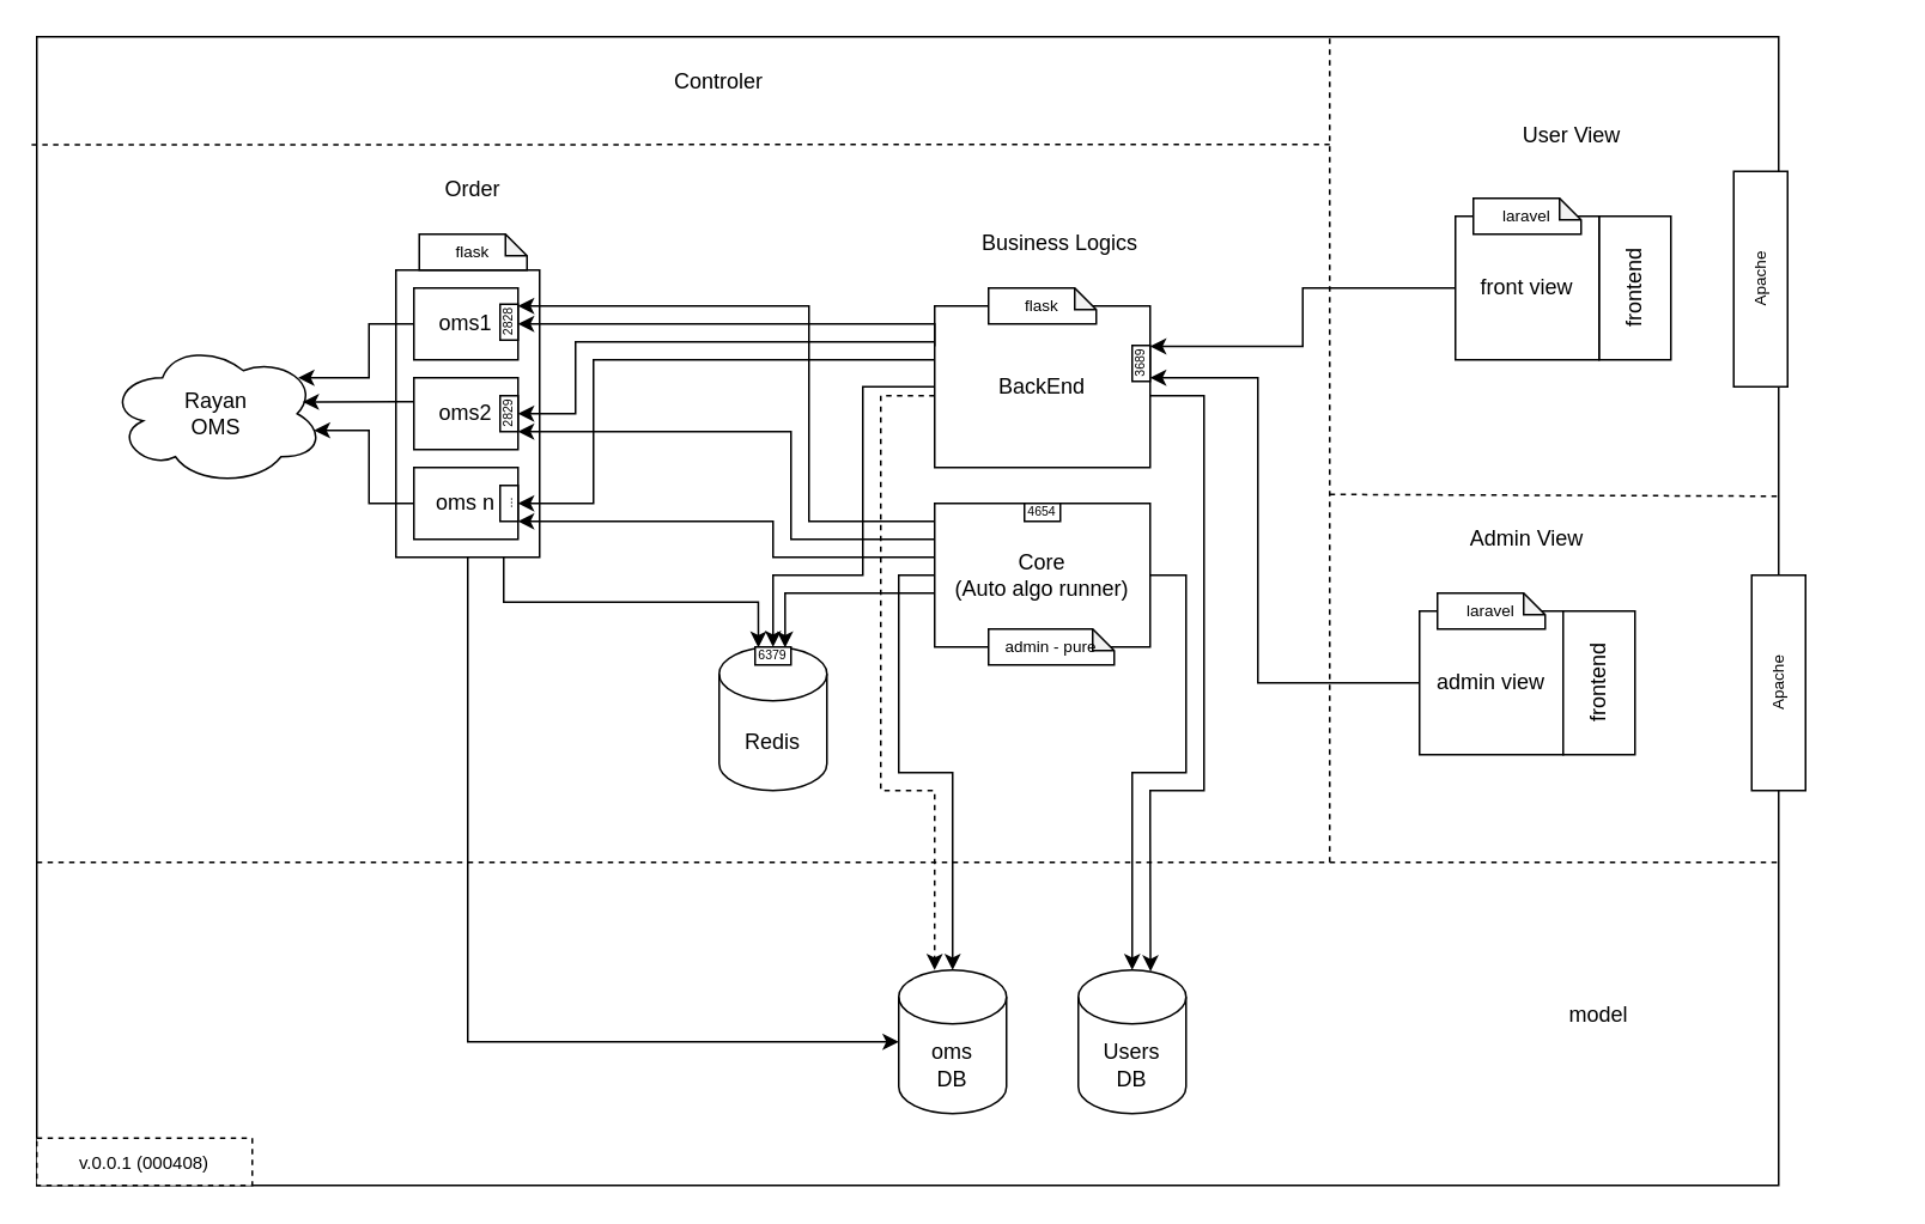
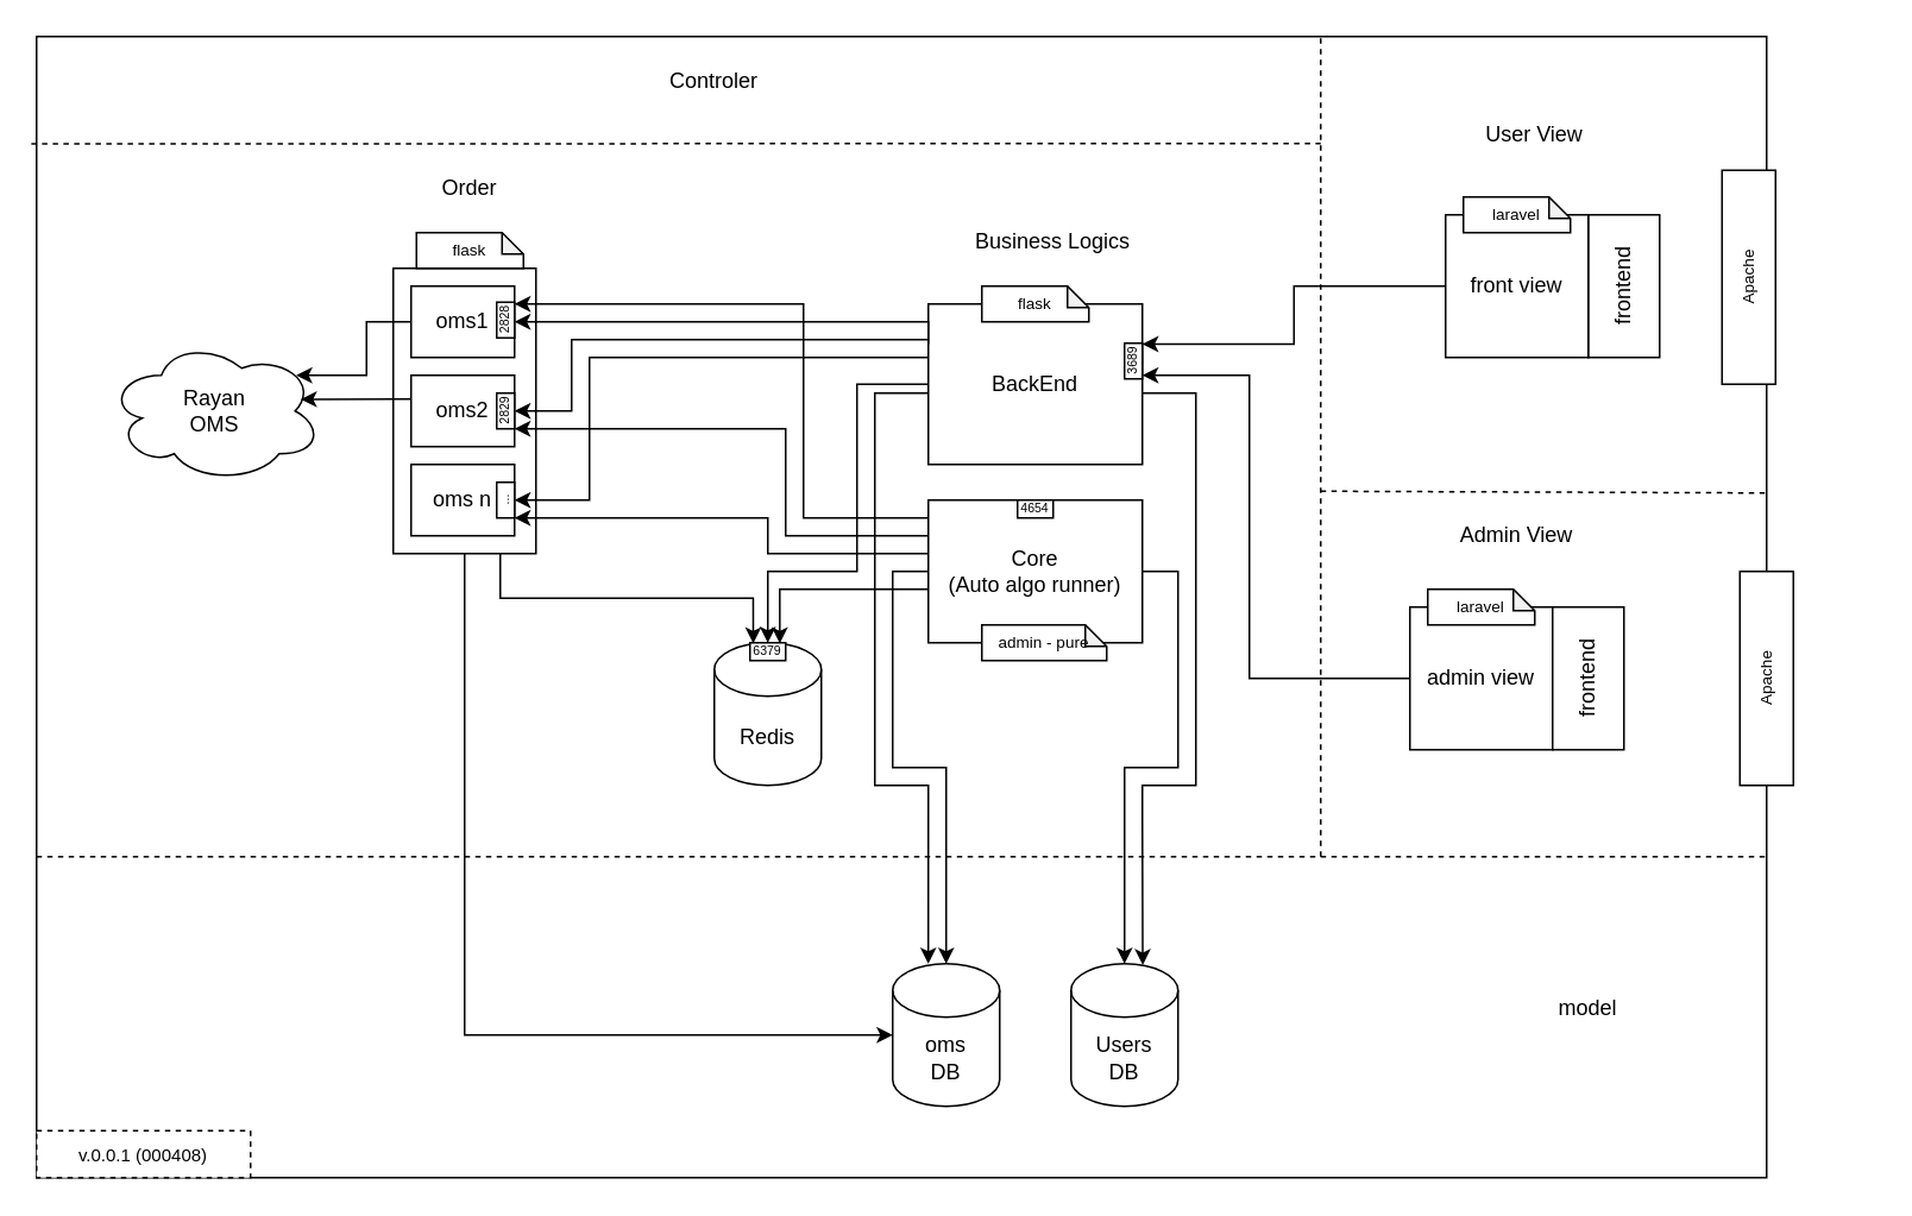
  <mxCell id="0" />
  <mxCell id="1" parent="0" />
  <mxCell id="2" value="" style="rounded=0;whiteSpace=wrap;html=1;" vertex="1" parent="1"><mxGeometry width="970" height="640" as="geometry" x="20" y="20" /></mxCell>
  <mxCell id="3" value="" style="group" connectable="0" vertex="1" parent="1"><mxGeometry x="790" y="340" width="120" height="80" as="geometry" /></mxCell>
  <mxCell id="4" value="admin view" style="rounded=0;whiteSpace=wrap;html=1;" vertex="1" parent="3"><mxGeometry width="80" height="80" as="geometry" /></mxCell>
  <mxCell id="5" value="frontend" style="rounded=0;whiteSpace=wrap;html=1;horizontal=0;" vertex="1" parent="3"><mxGeometry x="80" width="40" height="80" as="geometry" /></mxCell>
  <mxCell id="6" value="&lt;font style=&quot;font-size: 9px;&quot;&gt;laravel&lt;/font&gt;" style="shape=note;whiteSpace=wrap;html=1;backgroundOutline=1;darkOpacity=0.05;fontSize=7;size=12;" vertex="1" parent="3"><mxGeometry x="10" y="-10" width="60" height="20" as="geometry" /></mxCell>
  <mxCell id="7" value="" style="group" connectable="0" vertex="1" parent="1"><mxGeometry x="810" y="120" width="120" height="80" as="geometry" /></mxCell>
  <mxCell id="8" value="frontend" style="rounded=0;whiteSpace=wrap;html=1;horizontal=0;" vertex="1" parent="7"><mxGeometry x="80" width="40" height="80" as="geometry" /></mxCell>
  <mxCell id="9" value="front view" style="rounded=0;whiteSpace=wrap;html=1;" vertex="1" parent="7"><mxGeometry width="80" height="80" as="geometry" /></mxCell>
  <mxCell id="10" value="&lt;font style=&quot;font-size: 9px;&quot;&gt;laravel&lt;/font&gt;" style="shape=note;whiteSpace=wrap;html=1;backgroundOutline=1;darkOpacity=0.05;fontSize=7;size=12;" vertex="1" parent="7"><mxGeometry x="10" y="-10" width="60" height="20" as="geometry" /></mxCell>
  <mxCell id="11" style="edgeStyle=orthogonalEdgeStyle;rounded=0;orthogonalLoop=1;jettySize=auto;html=1;entryX=0.67;entryY=0.01;entryDx=0;entryDy=0;entryPerimeter=0;" edge="1" parent="1" source="13" target="18"><mxGeometry relative="1" as="geometry"><Array as="points"><mxPoint x="670" y="220" /><mxPoint x="670" y="440" /><mxPoint x="640" y="440" /><mxPoint x="640" y="460" /><mxPoint x="640" y="460" /></Array></mxGeometry></mxCell>
- <mxCell id="12" style="edgeStyle=orthogonalEdgeStyle;rounded=0;orthogonalLoop=1;jettySize=auto;html=1;entryX=0.333;entryY=0;entryDx=0;entryDy=0;entryPerimeter=0;dashed=1;" edge="1" parent="1" source="13" target="24"><mxGeometry relative="1" as="geometry"><Array as="points"><mxPoint x="490" y="220" /><mxPoint x="490" y="440" /><mxPoint x="520" y="440" /></Array></mxGeometry></mxCell>
+ <mxCell id="12" style="edgeStyle=orthogonalEdgeStyle;rounded=0;orthogonalLoop=1;jettySize=auto;html=1;entryX=0.333;entryY=0;entryDx=0;entryDy=0;entryPerimeter=0;" edge="1" parent="1" source="13" target="24"><mxGeometry relative="1" as="geometry"><Array as="points"><mxPoint x="490" y="220" /><mxPoint x="490" y="440" /><mxPoint x="520" y="440" /></Array></mxGeometry></mxCell>
  <mxCell id="13" value="BackEnd" style="rounded=0;whiteSpace=wrap;html=1;rotation=0;" vertex="1" parent="1"><mxGeometry x="520" y="170" width="120" height="90" as="geometry" /></mxCell>
  <mxCell id="14" style="edgeStyle=orthogonalEdgeStyle;rounded=0;orthogonalLoop=1;jettySize=auto;html=1;entryX=0.5;entryY=0;entryDx=0;entryDy=0;entryPerimeter=0;" edge="1" parent="1" source="17" target="18"><mxGeometry relative="1" as="geometry"><Array as="points"><mxPoint x="660" y="320" /><mxPoint x="660" y="430" /><mxPoint x="630" y="430" /></Array></mxGeometry></mxCell>
  <mxCell id="15" style="edgeStyle=orthogonalEdgeStyle;rounded=0;orthogonalLoop=1;jettySize=auto;html=1;entryX=0.5;entryY=0;entryDx=0;entryDy=0;entryPerimeter=0;" edge="1" parent="1" source="17" target="24"><mxGeometry relative="1" as="geometry"><Array as="points"><mxPoint x="500" y="320" /><mxPoint x="500" y="430" /><mxPoint x="530" y="430" /></Array></mxGeometry></mxCell>
  <mxCell id="16" style="edgeStyle=orthogonalEdgeStyle;rounded=0;orthogonalLoop=1;jettySize=auto;html=1;fontSize=7;entryX=0.612;entryY=0.005;entryDx=0;entryDy=0;entryPerimeter=0;" edge="1" parent="1" source="17" target="52"><mxGeometry relative="1" as="geometry"><Array as="points"><mxPoint x="437" y="330" /></Array></mxGeometry></mxCell>
  <mxCell id="17" value="Core&lt;br&gt;(Auto algo runner)" style="rounded=0;whiteSpace=wrap;html=1;rotation=0;" vertex="1" parent="1"><mxGeometry x="520" y="280" width="120" height="80" as="geometry" /></mxCell>
  <mxCell id="18" value="Users&lt;br&gt;DB" style="shape=cylinder3;whiteSpace=wrap;html=1;boundedLbl=1;backgroundOutline=1;size=15;" vertex="1" parent="1"><mxGeometry x="600" y="540" width="60" height="80" as="geometry" /></mxCell>
  <mxCell id="19" value="" style="endArrow=none;dashed=1;html=1;rounded=0;" edge="1" parent="1"><mxGeometry width="50" height="50" relative="1" as="geometry"><mxPoint x="740" y="480" as="sourcePoint" /><mxPoint x="740" as="targetPoint" y="20" /></mxGeometry></mxCell>
  <mxCell id="20" value="Rayan&lt;br&gt;OMS" style="ellipse;shape=cloud;whiteSpace=wrap;html=1;" vertex="1" parent="1"><mxGeometry x="60" y="190" width="120" height="80" as="geometry" /></mxCell>
  <mxCell id="21" value="Business Logics" style="text;html=1;strokeColor=none;fillColor=none;align=center;verticalAlign=middle;whiteSpace=wrap;rounded=0;" vertex="1" parent="1"><mxGeometry x="540" y="120" width="100" height="30" as="geometry" /></mxCell>
- <mxCell id="22" value="User View" style="text;html=1;strokeColor=none;fillColor=none;align=center;verticalAlign=middle;whiteSpace=wrap;rounded=0;" vertex="1" parent="1"><mxGeometry x="825" y="60" width="100" height="30" as="geometry" /></mxCell>
+ <mxCell id="22" value="User View" style="text;html=1;strokeColor=none;fillColor=none;align=center;verticalAlign=middle;whiteSpace=wrap;rounded=0;" vertex="1" parent="1"><mxGeometry x="810" y="60" width="100" height="30" as="geometry" /></mxCell>
  <mxCell id="23" value="Order" style="text;html=1;strokeColor=none;fillColor=none;align=center;verticalAlign=middle;whiteSpace=wrap;rounded=0;" vertex="1" parent="1"><mxGeometry x="213" y="90" width="100" height="30" as="geometry" /></mxCell>
  <mxCell id="24" value="oms&lt;br&gt;DB" style="shape=cylinder3;whiteSpace=wrap;html=1;boundedLbl=1;backgroundOutline=1;size=15;" vertex="1" parent="1"><mxGeometry x="500" y="540" width="60" height="80" as="geometry" /></mxCell>
  <mxCell id="25" style="edgeStyle=orthogonalEdgeStyle;rounded=0;orthogonalLoop=1;jettySize=auto;html=1;entryX=1;entryY=0.25;entryDx=0;entryDy=0;" edge="1" parent="1" source="9" target="13"><mxGeometry relative="1" as="geometry"><mxPoint x="640" y="110" as="targetPoint" /><Array as="points"><mxPoint x="725" y="160" /><mxPoint x="725" y="193" /></Array></mxGeometry></mxCell>
  <mxCell id="26" style="edgeStyle=orthogonalEdgeStyle;rounded=0;orthogonalLoop=1;jettySize=auto;html=1;" edge="1" parent="1" source="4" target="13"><mxGeometry relative="1" as="geometry"><Array as="points"><mxPoint x="700" y="380" /><mxPoint x="700" y="210" /></Array></mxGeometry></mxCell>
  <mxCell id="27" value="" style="endArrow=none;dashed=1;html=1;rounded=0;" edge="1" parent="1"><mxGeometry width="50" height="50" relative="1" as="geometry"><mxPoint y="480" as="sourcePoint" x="20" /><mxPoint x="990" y="480" as="targetPoint" /></mxGeometry></mxCell>
  <mxCell id="28" value="model" style="text;html=1;strokeColor=none;fillColor=none;align=center;verticalAlign=middle;whiteSpace=wrap;rounded=0;" vertex="1" parent="1"><mxGeometry x="860" y="550" width="60" height="30" as="geometry" /></mxCell>
  <mxCell id="29" value="&lt;font style=&quot;font-size: 10px;&quot;&gt;v.0.0.1 (000408)&lt;/font&gt;" style="rounded=0;whiteSpace=wrap;html=1;fontSize=8;dashed=1;" vertex="1" parent="1"><mxGeometry y="633.684" width="120" height="26.316" as="geometry" x="20" /></mxCell>
  <mxCell id="30" value="" style="endArrow=none;dashed=1;html=1;rounded=0;exitX=-0.003;exitY=0.094;exitDx=0;exitDy=0;exitPerimeter=0;" edge="1" parent="1" source="2"><mxGeometry width="50" height="50" relative="1" as="geometry"><mxPoint x="460" y="10" as="sourcePoint" /><mxPoint x="740" y="80" as="targetPoint" /></mxGeometry></mxCell>
  <mxCell id="31" value="Controler" style="text;html=1;strokeColor=none;fillColor=none;align=center;verticalAlign=middle;whiteSpace=wrap;rounded=0;" vertex="1" parent="1"><mxGeometry x="350" y="30" width="100" height="30" as="geometry" /></mxCell>
  <mxCell id="32" style="edgeStyle=orthogonalEdgeStyle;rounded=0;orthogonalLoop=1;jettySize=auto;html=1;exitX=0.5;exitY=1;exitDx=0;exitDy=0;entryX=0;entryY=0.5;entryDx=0;entryDy=0;entryPerimeter=0;" edge="1" parent="1" source="34" target="24"><mxGeometry relative="1" as="geometry" /></mxCell>
  <mxCell id="33" style="edgeStyle=orthogonalEdgeStyle;rounded=0;orthogonalLoop=1;jettySize=auto;html=1;exitX=0.75;exitY=1;exitDx=0;exitDy=0;entryX=0.364;entryY=0.005;entryDx=0;entryDy=0;entryPerimeter=0;fontSize=7;" edge="1" parent="1" source="34" target="52"><mxGeometry relative="1" as="geometry" /></mxCell>
  <mxCell id="34" value="" style="rounded=0;whiteSpace=wrap;html=1;" vertex="1" parent="1"><mxGeometry x="220" y="150" width="80" height="160" as="geometry" /></mxCell>
  <mxCell id="35" value="oms1" style="rounded=0;whiteSpace=wrap;html=1;" vertex="1" parent="1"><mxGeometry x="230" y="160" width="58" height="40" as="geometry" /></mxCell>
  <mxCell id="36" value="oms2" style="rounded=0;whiteSpace=wrap;html=1;" vertex="1" parent="1"><mxGeometry x="230" y="210" width="58" height="40" as="geometry" /></mxCell>
  <mxCell id="37" value="oms n" style="rounded=0;whiteSpace=wrap;html=1;" vertex="1" parent="1"><mxGeometry x="230" y="260" width="58" height="40" as="geometry" /></mxCell>
  <mxCell id="38" style="edgeStyle=orthogonalEdgeStyle;rounded=0;orthogonalLoop=1;jettySize=auto;html=1;entryX=0.88;entryY=0.25;entryDx=0;entryDy=0;entryPerimeter=0;" edge="1" parent="1" source="35" target="20"><mxGeometry relative="1" as="geometry" /></mxCell>
  <mxCell id="39" style="edgeStyle=orthogonalEdgeStyle;rounded=0;orthogonalLoop=1;jettySize=auto;html=1;entryX=0.901;entryY=0.418;entryDx=0;entryDy=0;entryPerimeter=0;" edge="1" parent="1" source="36" target="20"><mxGeometry relative="1" as="geometry"><Array as="points"><mxPoint x="222" y="223" /></Array></mxGeometry></mxCell>
- <mxCell id="40" style="edgeStyle=orthogonalEdgeStyle;rounded=0;orthogonalLoop=1;jettySize=auto;html=1;entryX=0.953;entryY=0.616;entryDx=0;entryDy=0;entryPerimeter=0;" edge="1" parent="1" source="37" target="20"><mxGeometry relative="1" as="geometry" /></mxCell>
  <mxCell id="41" style="edgeStyle=orthogonalEdgeStyle;rounded=0;orthogonalLoop=1;jettySize=auto;html=1;exitX=0;exitY=0.25;exitDx=0;exitDy=0;entryX=1;entryY=0.5;entryDx=0;entryDy=0;" edge="1" parent="1" source="13" target="35"><mxGeometry relative="1" as="geometry"><Array as="points"><mxPoint x="520" y="180" /></Array><mxPoint x="530" y="220" as="sourcePoint" /><mxPoint x="323" y="200" as="targetPoint" /></mxGeometry></mxCell>
  <mxCell id="42" style="edgeStyle=orthogonalEdgeStyle;rounded=0;orthogonalLoop=1;jettySize=auto;html=1;entryX=1;entryY=0.5;entryDx=0;entryDy=0;" edge="1" parent="1" source="13" target="36"><mxGeometry relative="1" as="geometry"><Array as="points"><mxPoint x="320" y="190" /><mxPoint x="320" y="230" /></Array><mxPoint x="320" y="210" as="targetPoint" /></mxGeometry></mxCell>
  <mxCell id="43" style="edgeStyle=orthogonalEdgeStyle;rounded=0;orthogonalLoop=1;jettySize=auto;html=1;entryX=1;entryY=0.5;entryDx=0;entryDy=0;" edge="1" parent="1" target="37"><mxGeometry relative="1" as="geometry"><Array as="points"><mxPoint x="330" y="200" /><mxPoint x="330" y="280" /></Array><mxPoint x="520" y="200" as="sourcePoint" /><mxPoint x="288" y="240" as="targetPoint" /></mxGeometry></mxCell>
  <mxCell id="44" style="edgeStyle=orthogonalEdgeStyle;rounded=0;orthogonalLoop=1;jettySize=auto;html=1;entryX=1;entryY=0.25;entryDx=0;entryDy=0;" edge="1" parent="1" source="17" target="35"><mxGeometry relative="1" as="geometry"><Array as="points"><mxPoint x="450" y="290" /><mxPoint x="450" y="170" /></Array><mxPoint x="340" y="260" as="targetPoint" /></mxGeometry></mxCell>
  <mxCell id="45" style="edgeStyle=orthogonalEdgeStyle;rounded=0;orthogonalLoop=1;jettySize=auto;html=1;entryX=1;entryY=0.75;entryDx=0;entryDy=0;exitX=0;exitY=0.25;exitDx=0;exitDy=0;" edge="1" parent="1" source="17" target="36"><mxGeometry relative="1" as="geometry"><Array as="points"><mxPoint x="440" y="300" /><mxPoint x="440" y="240" /></Array><mxPoint x="530" y="320" as="sourcePoint" /><mxPoint x="298" y="180" as="targetPoint" /></mxGeometry></mxCell>
  <mxCell id="46" style="edgeStyle=orthogonalEdgeStyle;rounded=0;orthogonalLoop=1;jettySize=auto;html=1;entryX=1;entryY=0.75;entryDx=0;entryDy=0;exitX=0;exitY=0.25;exitDx=0;exitDy=0;" edge="1" parent="1" target="37"><mxGeometry relative="1" as="geometry"><Array as="points"><mxPoint x="430" y="310" /><mxPoint x="430" y="290" /></Array><mxPoint x="520" y="310" as="sourcePoint" /><mxPoint x="288" y="250" as="targetPoint" /></mxGeometry></mxCell>
  <mxCell id="47" value="2828" style="rounded=0;whiteSpace=wrap;html=1;rotation=-90;fontSize=7;" vertex="1" parent="1"><mxGeometry x="273" y="174" width="20" height="10" as="geometry" /></mxCell>
  <mxCell id="48" value="2829" style="rounded=0;whiteSpace=wrap;html=1;rotation=-90;fontSize=7;" vertex="1" parent="1"><mxGeometry x="273" y="225" width="20" height="10" as="geometry" /></mxCell>
  <mxCell id="49" value="..." style="rounded=0;whiteSpace=wrap;html=1;rotation=-90;fontSize=7;" vertex="1" parent="1"><mxGeometry x="273" y="275" width="20" height="10" as="geometry" /></mxCell>
  <mxCell id="50" value="3689" style="rounded=0;whiteSpace=wrap;html=1;rotation=-90;fontSize=7;" vertex="1" parent="1"><mxGeometry x="625" y="197" width="20" height="10" as="geometry" /></mxCell>
  <mxCell id="51" value="4654" style="rounded=0;whiteSpace=wrap;html=1;rotation=0;fontSize=7;" vertex="1" parent="1"><mxGeometry x="570" y="280" width="20" height="10" as="geometry" /></mxCell>
  <mxCell id="52" value="Redis" style="shape=cylinder3;whiteSpace=wrap;html=1;boundedLbl=1;backgroundOutline=1;size=15;" vertex="1" parent="1"><mxGeometry x="400" y="360" width="60" height="80" as="geometry" /></mxCell>
  <mxCell id="53" style="edgeStyle=orthogonalEdgeStyle;rounded=0;orthogonalLoop=1;jettySize=auto;html=1;fontSize=7;" edge="1" parent="1" source="13" target="52"><mxGeometry relative="1" as="geometry"><Array as="points"><mxPoint x="480" y="215" /><mxPoint x="480" y="320" /><mxPoint x="430" y="320" /></Array></mxGeometry></mxCell>
  <mxCell id="54" value="6379" style="rounded=0;whiteSpace=wrap;html=1;rotation=0;fontSize=7;" vertex="1" parent="1"><mxGeometry x="420" y="360" width="20" height="10" as="geometry" /></mxCell>
  <mxCell id="55" value="&lt;font style=&quot;font-size: 9px;&quot;&gt;flask&lt;/font&gt;" style="shape=note;whiteSpace=wrap;html=1;backgroundOutline=1;darkOpacity=0.05;fontSize=7;size=12;" vertex="1" parent="1"><mxGeometry x="233" y="130" width="60" height="20" as="geometry" /></mxCell>
  <mxCell id="56" value="&lt;font style=&quot;font-size: 9px;&quot;&gt;flask&lt;/font&gt;" style="shape=note;whiteSpace=wrap;html=1;backgroundOutline=1;darkOpacity=0.05;fontSize=7;size=12;" vertex="1" parent="1"><mxGeometry x="550" y="160" width="60" height="20" as="geometry" /></mxCell>
  <mxCell id="57" value="&lt;font style=&quot;font-size: 9px;&quot;&gt;admin - pure&lt;/font&gt;" style="shape=note;whiteSpace=wrap;html=1;backgroundOutline=1;darkOpacity=0.05;fontSize=7;size=12;" vertex="1" parent="1"><mxGeometry x="550" y="350" width="70" height="20" as="geometry" /></mxCell>
  <mxCell id="58" value="Apache" style="rounded=0;whiteSpace=wrap;html=1;fontSize=9;rotation=-90;" vertex="1" parent="1"><mxGeometry x="920" y="140" width="120" height="30" as="geometry" /></mxCell>
  <mxCell id="59" value="" style="endArrow=none;dashed=1;html=1;rounded=0;fontSize=9;entryX=1;entryY=0.4;entryDx=0;entryDy=0;entryPerimeter=0;" edge="1" parent="1" target="2"><mxGeometry width="50" height="50" relative="1" as="geometry"><mxPoint x="740" y="275" as="sourcePoint" /><mxPoint x="930" y="275" as="targetPoint" /></mxGeometry></mxCell>
  <mxCell id="60" value="Admin View" style="text;html=1;strokeColor=none;fillColor=none;align=center;verticalAlign=middle;whiteSpace=wrap;rounded=0;" vertex="1" parent="1"><mxGeometry x="800" y="285" width="100" height="30" as="geometry" /></mxCell>
  <mxCell id="61" value="Apache" style="rounded=0;whiteSpace=wrap;html=1;fontSize=9;rotation=-90;" vertex="1" parent="1"><mxGeometry x="930" y="365" width="120" height="30" as="geometry" /></mxCell>
